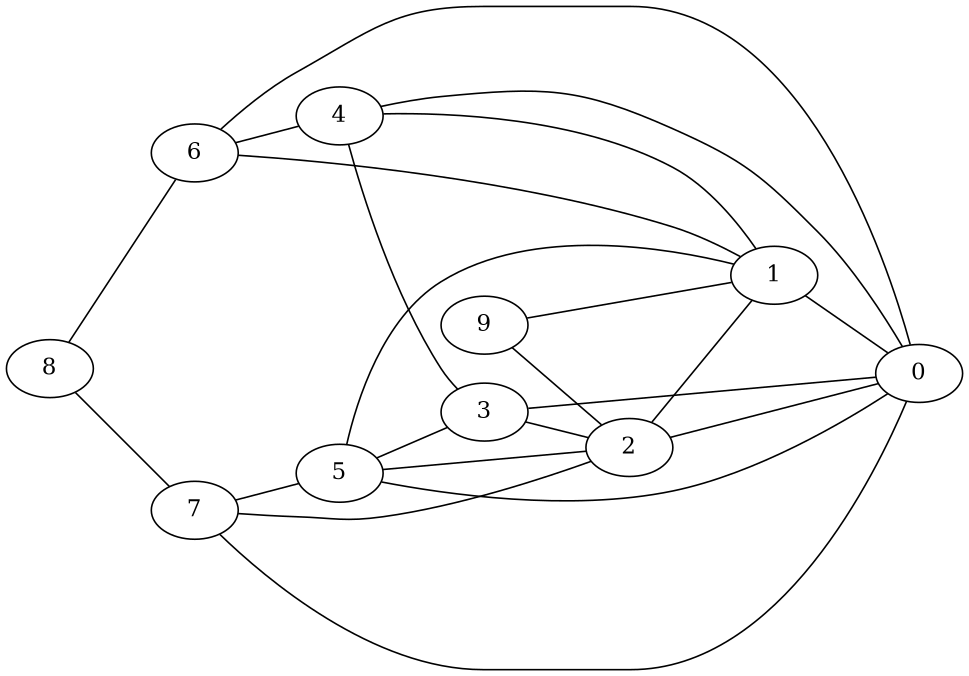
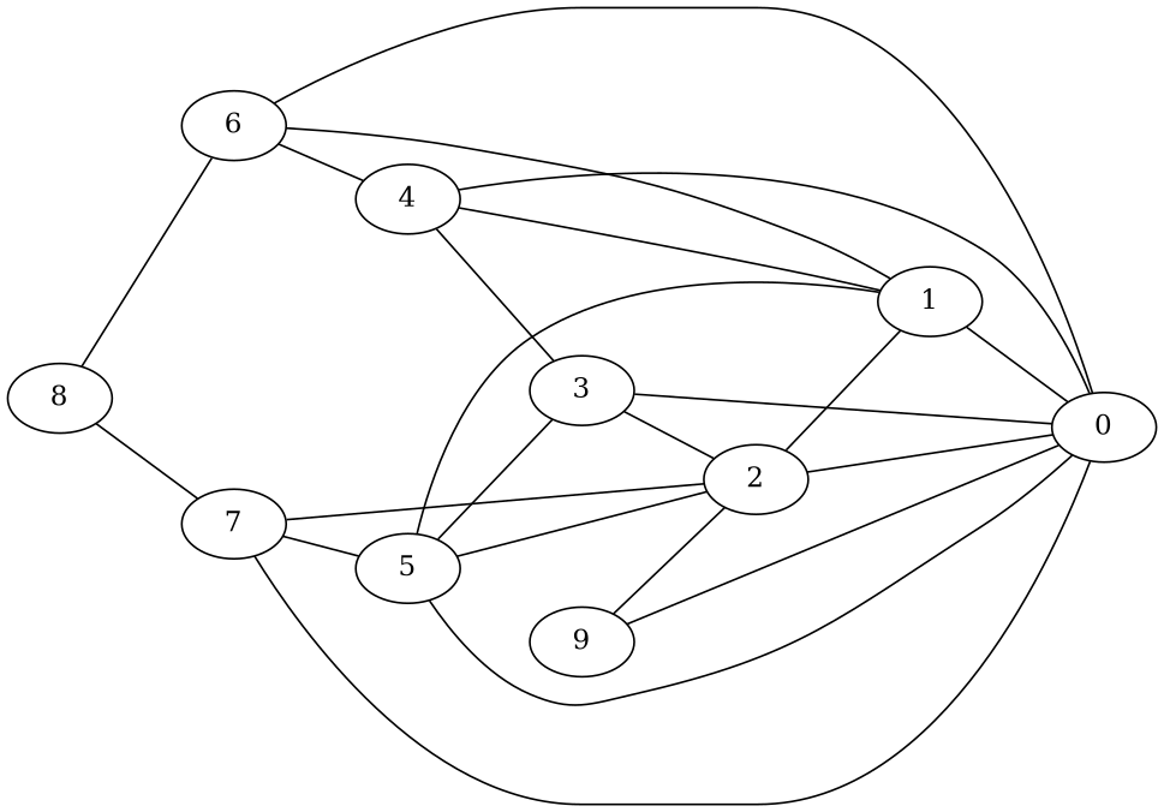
  graph {
    rankdir=LR
    1
    0
    2
    3
    4
    5
    6
    7
    8
    9
    1 -- 0
    2 -- 1
    2 -- 0
    3 -- 0
    3 -- 2
    4 -- 1
    4 -- 0
    4 -- 3
    5 -- 1
    5 -- 0
    5 -- 2
    5 -- 3
    6 -- 1
    6 -- 0
    6 -- 4
    7 -- 0
    7 -- 2
    7 -- 5
    8 -- 6
    8 -- 7
-   9 -- 1
+   9 -- 0
    9 -- 2
  }
